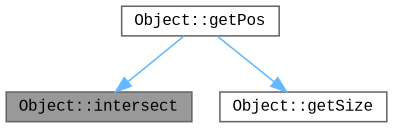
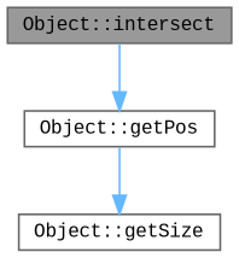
  digraph {
    fontname="Liberation Mono"
    rankdir=TB
    node [color=grey40 fillcolor=white fontname="Liberation Mono" fontsize=10 shape=box style=filled]
    edge [color=steelblue1 fontname="Liberation Mono" fontsize=10 labelfontname=Helvetica labelfontsize=10 style=solid]
    n1 [color=gray40 fillcolor=grey60 fontcolor=black height=0.2 label="Object::intersect" width=0.4]
    n2 [height=0.2 label="Object::getPos" width=0.4]
    n3 [height=0.2 label="Object::getSize" width=0.4]
-   n2 -> n1
+   n1 -> n2
    n2 -> n3
  }
